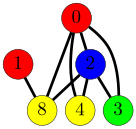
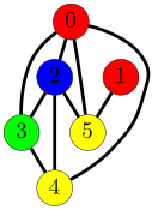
  graph {
    splines=true
    node [color=black fillcolor=red fixedsize=true fontname="Latin Modern Math" fontsize=42 penwidth=1 shape=circle style=filled]
    edge [color=black penwidth=6 style=bold]
    0 [height=0.91667 width=0.91667]
    2 [fillcolor=blue height=0.91667 width=0.91667]
    3 [fillcolor=green height=0.91667 width=0.91667]
    4 [fillcolor=yellow height=0.91667 width=0.91667]
-   5 [fillcolor=yellow height=0.91667 width=0.91667 label=8]
+   5 [fillcolor=yellow height=0.91667 width=0.91667]
    1 [height=0.91667 width=0.91667]
    0 -- 2
    0 -- 3
    0 -- 4
    0 -- 5
    2 -- 3
    2 -- 4
    2 -- 5
+   3 -- 4
    1 -- 5
  }
